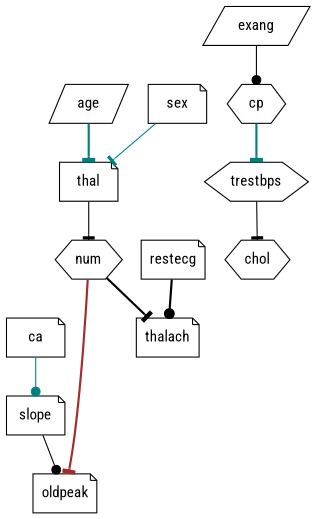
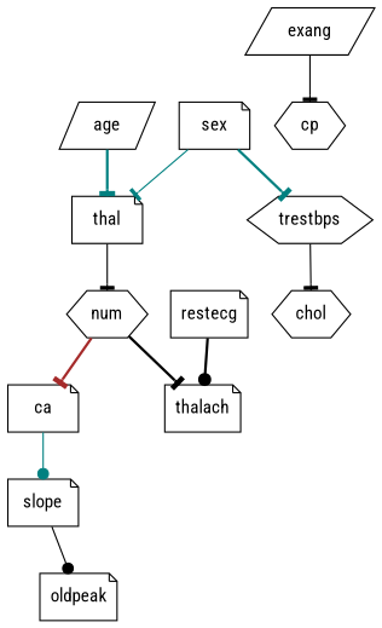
  digraph {
    fontname="Roboto Condensed"
    node [fontname="Roboto Condensed" shape=note]
    edge [arrowhead=tee color=black fontname="Roboto Condensed" style=solid]
    age [shape=parallelogram]
    thal
    num [shape=hexagon]
    ca
    thalach
    chol [shape=hexagon]
    cp [shape=hexagon]
    trestbps [shape=hexagon]
    exang [shape=parallelogram]
    slope
    oldpeak
    restecg
    sex
    age -> thal [color=teal style=bold]
    thal -> num
-   num -> oldpeak [color=brown style=bold]
+   num -> ca [color=brown style=bold]
    num -> thalach [style=bold]
    ca -> slope [arrowhead=dot color=teal]
-   cp -> trestbps [color=teal style=bold]
+   sex -> trestbps [color=teal style=bold]
    trestbps -> chol
-   exang -> cp [arrowhead=dot]
+   exang -> cp
    slope -> oldpeak [arrowhead=dot]
    restecg -> thalach [arrowhead=dot style=bold]
    sex -> thal [color=teal]
  }
